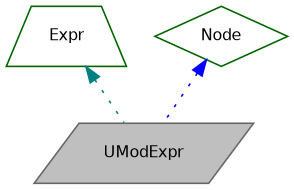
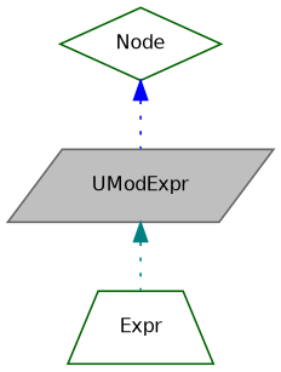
  digraph {
    fontname="DejaVu Sans"
    node [color=darkgreen fillcolor=white fontname="DejaVu Sans" fontsize=10 style=filled]
    edge [dir=back fontname="DejaVu Sans" fontsize=10 labelfontname=Helvetica labelfontsize=10 style=dotted]
    n1 [color=gray40 fillcolor=grey75 fontcolor=black height=0.2 label=UModExpr shape=parallelogram width=0.4]
    n2 [height=0.2 label=Expr shape=trapezium width=0.4]
    n3 [height=0.2 label="Node" shape=diamond width=0.4]
-   n2 -> n1 [color=teal]
+   n1 -> n2 [color=teal]
    n3 -> n1 [color=blue]
  }
